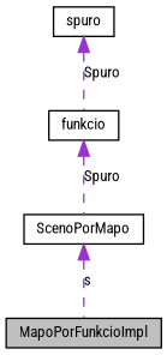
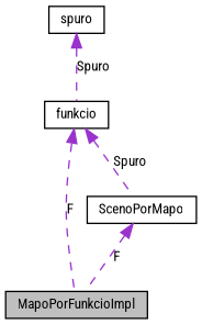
  digraph {
    fontname="Roboto Condensed"
    node [color=black fillcolor=white fontname="Roboto Condensed" fontsize=10 shape=record style=filled]
    edge [color=darkorchid3 dir=back fontname="Roboto Condensed" fontsize=10 labelfontname=FreeSans labelfontsize=10 style=dashed]
    n1 [fillcolor=grey75 fontcolor=black height=0.2 label=MapoPorFunkcioImpl width=0.4]
    n2 [height=0.2 label=funkcio width=0.4]
    n3 [height=0.2 label=ScenoPorMapo width=0.4]
    n4 [height=0.2 label=spuro width=0.4]
+   n2 -> n1 [label=F]
    n2 -> n3 [label=Spuro]
-   n3 -> n1 [label=s]
+   n3 -> n1 [label=F]
    n4 -> n2 [label=Spuro]
  }
